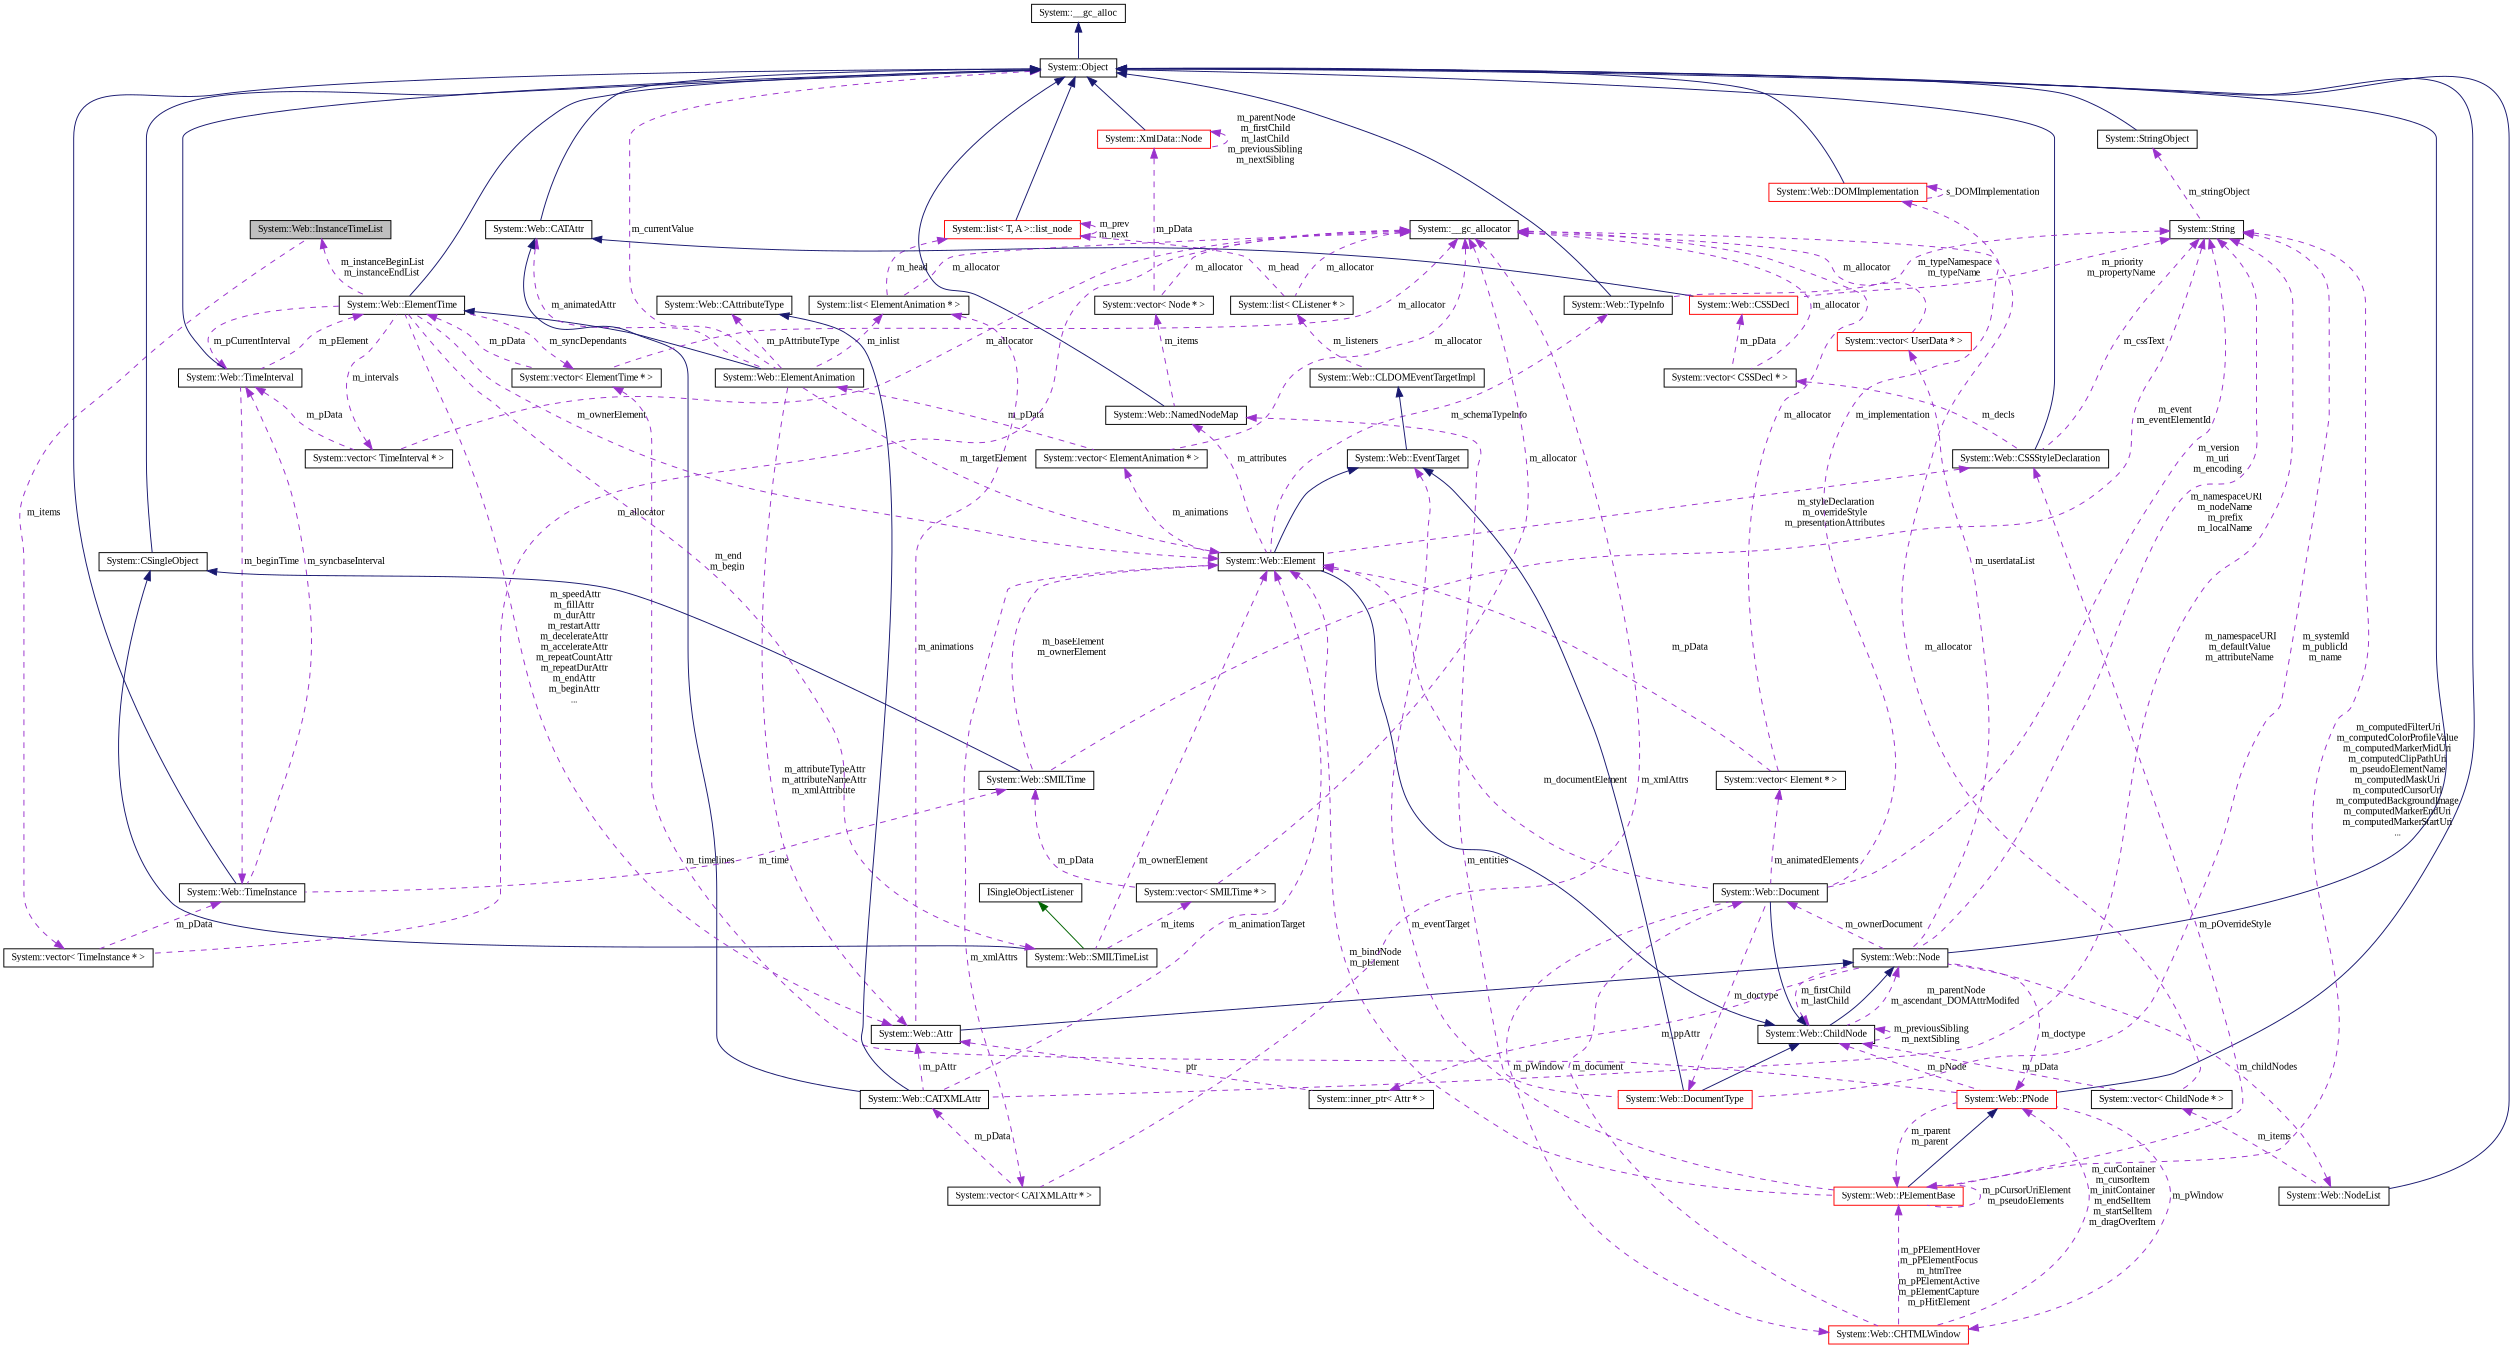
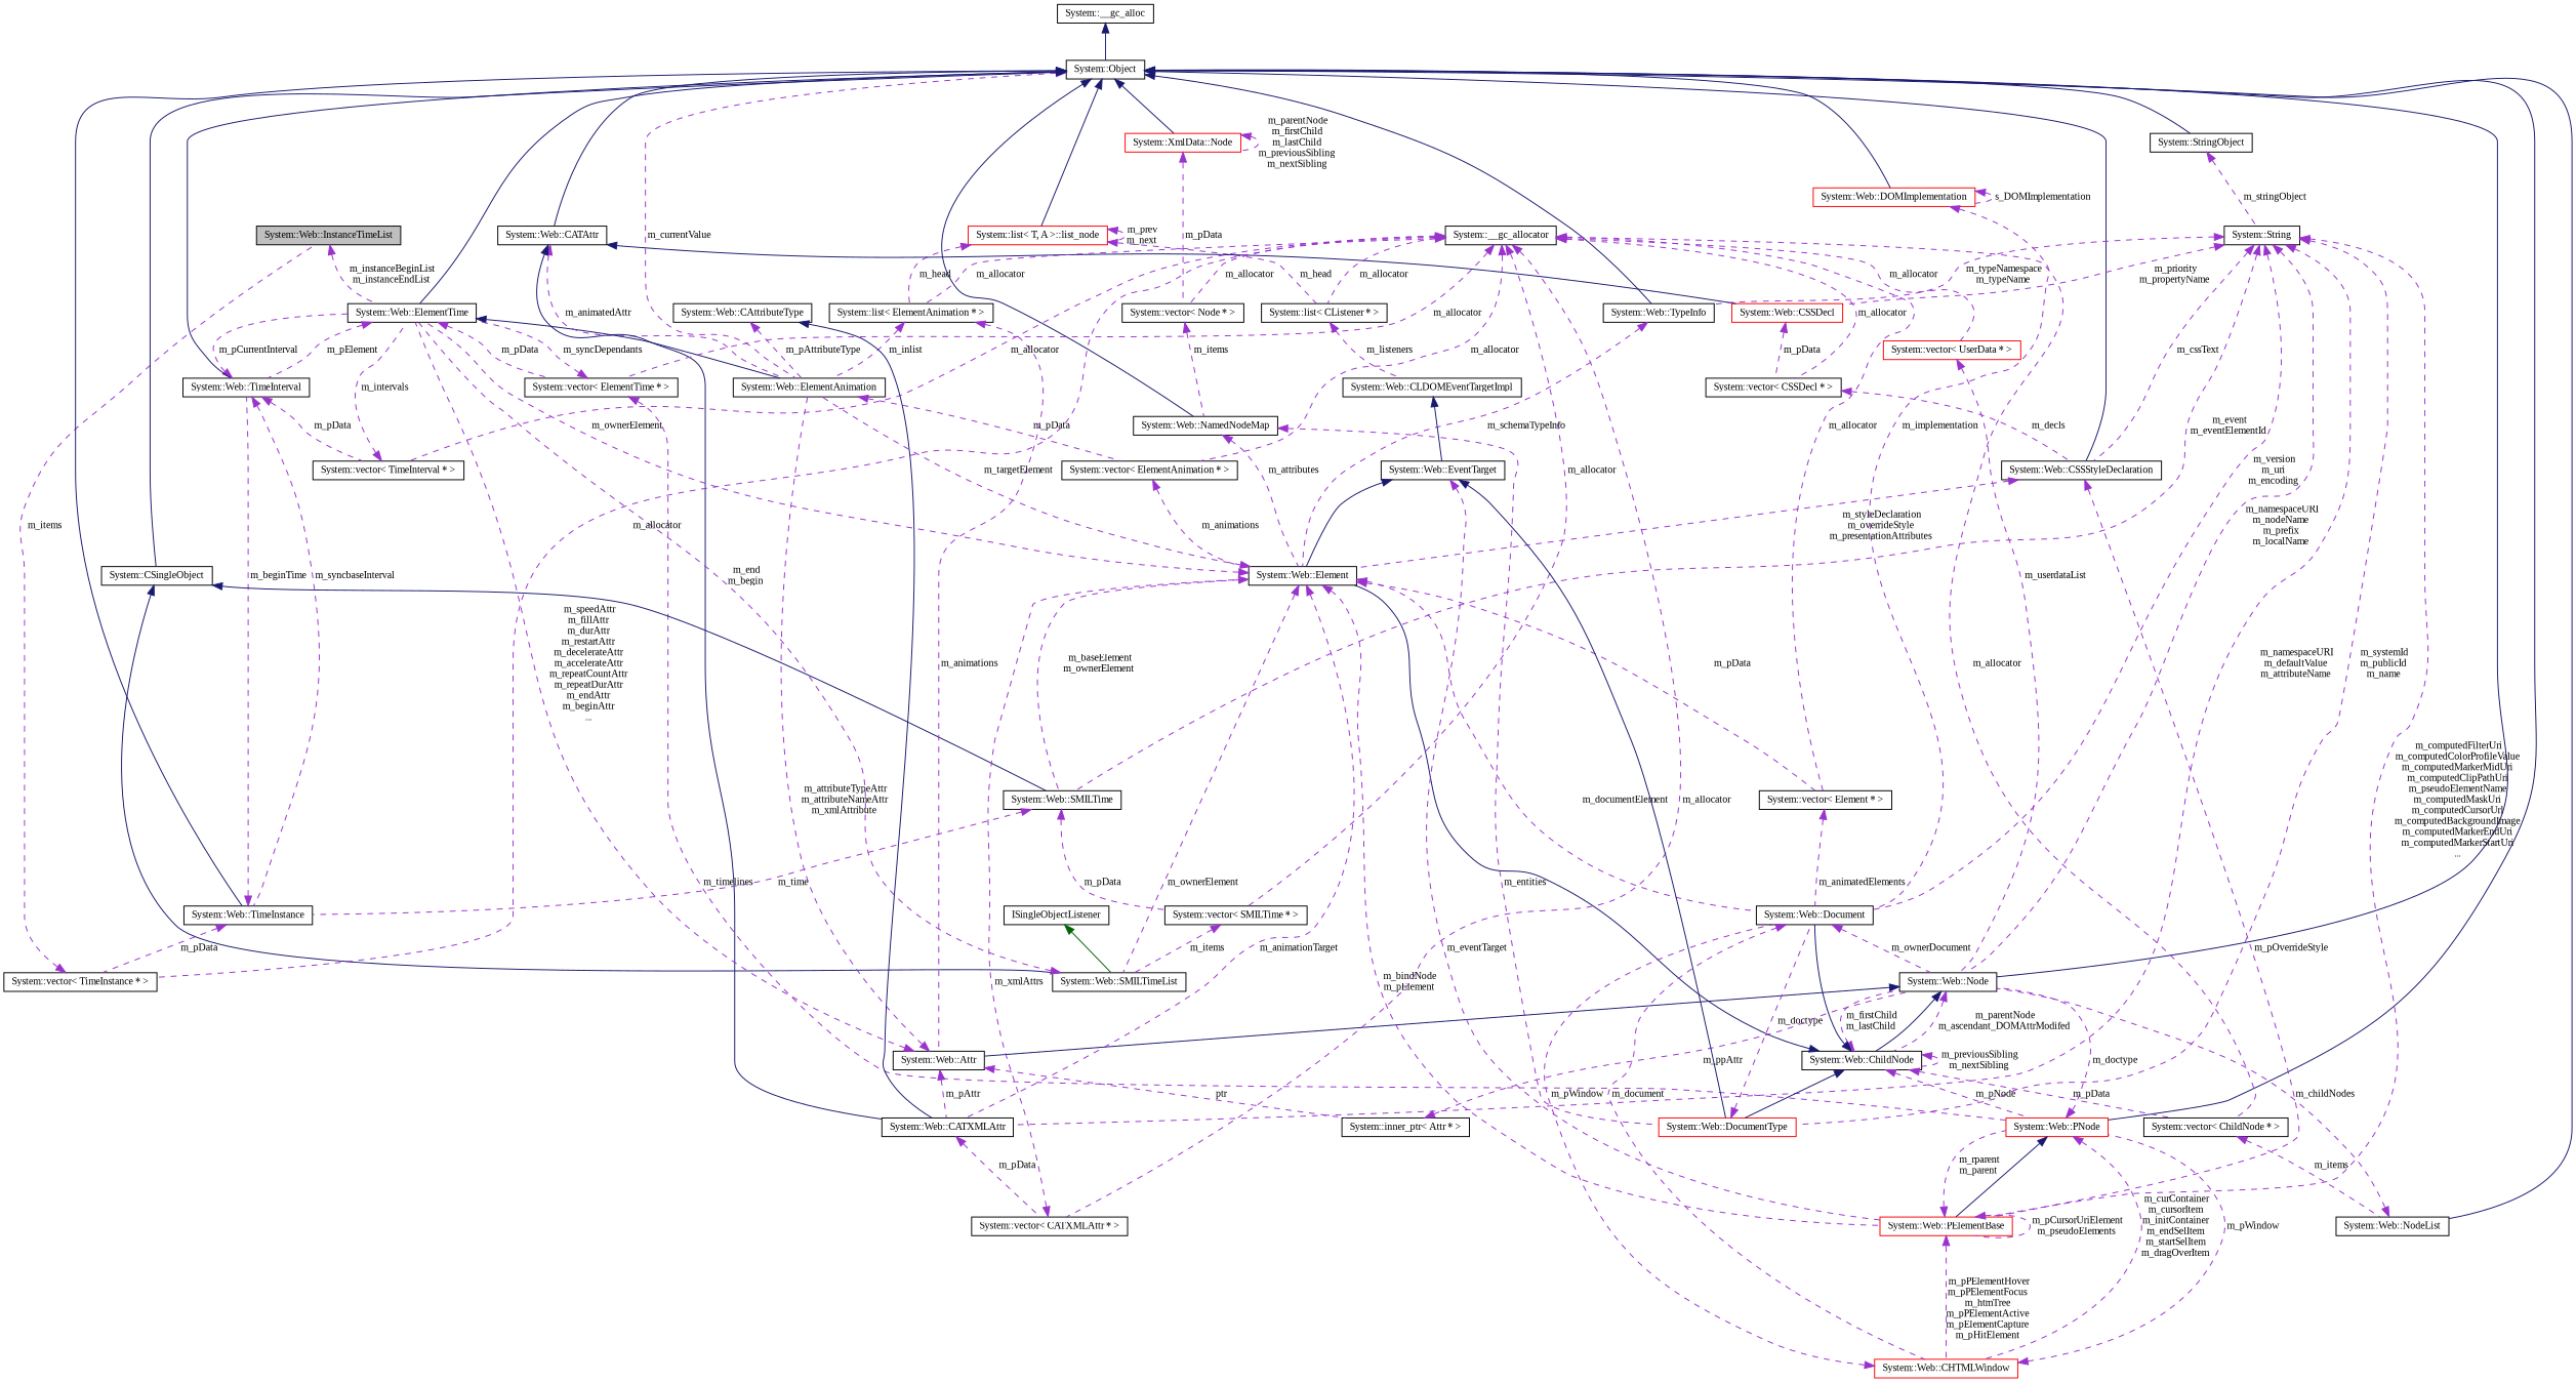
  digraph {
    fontname="Liberation Serif"
    node [color=black fillcolor=white fontname="Liberation Serif" fontsize=10 shape=record style=filled]
    edge [color=darkorchid3 dir=back fontname="Liberation Serif" fontsize=10 labelfontname=Helvetica labelfontsize=10 style=dashed]
    n1 [fillcolor=grey75 fontcolor=black height=0.2 label="System::Web::InstanceTimeList" width=0.4]
    n2 [height=0.2 label="System::Web::ElementTime" width=0.4]
    n3 [height=0.2 label="System::Web::TimeInterval" width=0.4]
    n4 [height=0.2 label="System::Web::ElementAnimation" width=0.4]
    n5 [height=0.2 label="System::vector\< ElementTime * \>" width=0.4]
    n6 [height=0.2 label="System::vector\< TimeInstance * \>" width=0.4]
    n7 [height=0.2 label="System::Web::TimeInstance" width=0.4]
    n8 [height=0.2 label="System::vector\< TimeInterval * \>" width=0.4]
    n9 [height=0.2 label="System::Object" width=0.4]
    n10 [height=0.2 label="System::CSingleObject" width=0.4]
    n11 [height=0.2 label="System::StringObject" width=0.4]
    n12 [height=0.2 label="System::Web::Node" width=0.4]
    n13 [height=0.2 label="System::Web::NodeList" width=0.4]
    n14 [color=red height=0.2 label="System::Web::DOMImplementation" width=0.4]
    n15 [color=red height=0.2 label="System::list\< T, A \>::list_node" width=0.4]
    n16 [height=0.2 label="System::Web::NamedNodeMap" width=0.4]
    n17 [color=red height=0.2 label="System::XmlData::Node" width=0.4]
    n18 [color=red height=0.2 label="System::Web::PNode" width=0.4]
    n19 [height=0.2 label="System::Web::CSSStyleDeclaration" width=0.4]
    n20 [height=0.2 label="System::Web::CATAttr" width=0.4]
    n21 [height=0.2 label="System::Web::TypeInfo" width=0.4]
    n22 [height=0.2 label="System::Web::SMILTimeList" width=0.4]
    n23 [height=0.2 label="System::Web::SMILTime" width=0.4]
    n24 [height=0.2 label="System::String" width=0.4]
    n25 [height=0.2 label="System::Web::ChildNode" width=0.4]
    n26 [height=0.2 label="System::Web::Attr" width=0.4]
    n27 [height=0.2 label="System::Web::Document" width=0.4]
    n28 [height=0.2 label="System::list\< CListener * \>" width=0.4]
    n29 [height=0.2 label="System::list\< ElementAnimation * \>" width=0.4]
    n30 [color=red height=0.2 label="System::Web::DocumentType" width=0.4]
    n31 [height=0.2 label="System::Web::Element" width=0.4]
    n32 [height=0.2 label="System::vector\< Node * \>" width=0.4]
    n33 [color=red height=0.2 label="System::Web::PElementBase" width=0.4]
    n34 [color=red height=0.2 label="System::Web::CHTMLWindow" width=0.4]
    n35 [color=red height=0.2 label="System::Web::CSSDecl" width=0.4]
    n36 [height=0.2 label="System::Web::CATXMLAttr" width=0.4]
    n37 [height=0.2 label="System::vector\< ElementAnimation * \>" width=0.4]
    n38 [height=0.2 label="System::__gc_alloc" width=0.4]
    n39 [height=0.2 label="System::vector\< SMILTime * \>" width=0.4]
    n40 [height=0.2 label=ISingleObjectListener width=0.4]
    n41 [height=0.2 label="System::vector\< CSSDecl * \>" width=0.4]
    n42 [height=0.2 label="System::vector\< CATXMLAttr * \>" width=0.4]
    n43 [height=0.2 label="System::vector\< Element * \>" width=0.4]
    n44 [height=0.2 label="System::vector\< ChildNode * \>" width=0.4]
    n45 [height=0.2 label="System::inner_ptr\< Attr * \>" width=0.4]
    n46 [height=0.2 label="System::__gc_allocator" width=0.4]
    n47 [color=red height=0.2 label="System::vector\< UserData * \>" width=0.4]
    n48 [height=0.2 label="System::Web::CLDOMEventTargetImpl" width=0.4]
    n49 [height=0.2 label="System::Web::EventTarget" width=0.4]
    n50 [height=0.2 label="System::Web::CAttributeType" width=0.4]
    n1 -> n2 [label=" m_instanceBeginList\nm_instanceEndList"]
    n2 -> n3 [label=" m_pElement"]
    n2 -> n4 [color=midnightblue style=solid]
    n2 -> n5 [label=" m_pData"]
    n3 -> n2 [label=" m_pCurrentInterval"]
    n3 -> n7 [label=" m_syncbaseInterval"]
    n3 -> n8 [label=" m_pData"]
    n4 -> n37 [label=" m_pData"]
    n5 -> n2 [label=" m_syncDependants"]
    n5 -> n18 [label=" m_timelines"]
    n6 -> n1 [label=" m_items"]
    n7 -> n3 [label=" m_beginTime"]
    n7 -> n6 [label=" m_pData"]
    n8 -> n2 [label=" m_intervals"]
    n9 -> n2 [color=midnightblue style=solid]
    n9 -> n3 [color=midnightblue style=solid]
    n9 -> n4 [label=" m_currentValue"]
    n9 -> n7 [color=midnightblue style=solid]
    n9 -> n10 [color=midnightblue style=solid]
    n9 -> n11 [color=midnightblue style=solid]
    n9 -> n12 [color=midnightblue style=solid]
    n9 -> n13 [color=midnightblue style=solid]
    n9 -> n14 [color=midnightblue style=solid]
    n9 -> n15 [color=midnightblue style=solid]
    n9 -> n16 [color=midnightblue style=solid]
    n9 -> n17 [color=midnightblue style=solid]
    n9 -> n18 [color=midnightblue style=solid]
    n9 -> n19 [color=midnightblue style=solid]
    n9 -> n20 [color=midnightblue style=solid]
    n9 -> n21 [color=midnightblue style=solid]
    n10 -> n22 [color=midnightblue style=solid]
    n10 -> n23 [color=midnightblue style=solid]
    n11 -> n24 [label=" m_stringObject"]
    n12 -> n25 [color=midnightblue style=solid]
    n12 -> n25 [label=" m_parentNode\nm_ascendant_DOMAttrModifed"]
    n12 -> n26 [color=midnightblue style=solid]
    n13 -> n12 [label=" m_childNodes"]
    n14 -> n14 [label=" s_DOMImplementation"]
    n14 -> n27 [label=" m_implementation"]
    n15 -> n15 [label=" m_prev\nm_next"]
    n15 -> n28 [label=" m_head"]
    n15 -> n29 [label=" m_head"]
    n16 -> n30 [label=" m_entities"]
    n16 -> n31 [label=" m_attributes"]
    n17 -> n17 [label=" m_parentNode\nm_firstChild\nm_lastChild\nm_previousSibling\nm_nextSibling"]
    n17 -> n32 [label=" m_pData"]
    n18 -> n12 [label=" m_doctype"]
    n18 -> n33 [color=midnightblue style=solid]
    n18 -> n34 [label=" m_curContainer\nm_cursorItem\nm_initContainer\nm_endSelItem\nm_startSelItem\nm_dragOverItem"]
    n19 -> n31 [label=" m_styleDeclaration\nm_overrideStyle\nm_presentationAttributes"]
    n19 -> n33 [label=" m_pOverrideStyle"]
    n20 -> n4 [label=" m_animatedAttr"]
    n20 -> n35 [color=midnightblue style=solid]
    n20 -> n36 [color=midnightblue style=solid]
    n21 -> n31 [label=" m_schemaTypeInfo"]
    n22 -> n2 [label=" m_end\nm_begin"]
    n23 -> n7 [label=" m_time"]
    n23 -> n39 [label=" m_pData"]
    n24 -> n12 [label=" m_namespaceURI\nm_nodeName\nm_prefix\nm_localName"]
    n24 -> n19 [label=" m_cssText"]
    n24 -> n21 [label=" m_typeNamespace\nm_typeName"]
    n24 -> n23 [label=" m_event\nm_eventElementId"]
    n24 -> n27 [label=" m_version\nm_uri\nm_encoding"]
    n24 -> n30 [label=" m_systemId\nm_publicId\nm_name"]
    n24 -> n33 [label=" m_computedFilterUri\nm_computedColorProfileValue\nm_computedMarkerMidUri\nm_computedClipPathUri\nm_pseudoElementName\nm_computedMaskUri\nm_computedCursorUrl\nm_computedBackgroundImage\nm_computedMarkerEndUri\nm_computedMarkerStartUri\n..."]
    n24 -> n35 [label=" m_priority\nm_propertyName"]
    n24 -> n36 [label=" m_namespaceURI\nm_defaultValue\nm_attributeName"]
    n25 -> n12 [label=" m_firstChild\nm_lastChild"]
    n25 -> n18 [label=" m_pNode"]
    n25 -> n25 [label=" m_previousSibling\nm_nextSibling"]
    n25 -> n27 [color=midnightblue style=solid]
    n25 -> n30 [color=midnightblue style=solid]
    n25 -> n31 [color=midnightblue style=solid]
    n25 -> n44 [label=" m_pData"]
    n26 -> n2 [label=" m_speedAttr\nm_fillAttr\nm_durAttr\nm_restartAttr\nm_decelerateAttr\nm_accelerateAttr\nm_repeatCountAttr\nm_repeatDurAttr\nm_endAttr\nm_beginAttr\n..."]
    n26 -> n4 [label=" m_attributeTypeAttr\nm_attributeNameAttr\nm_xmlAttribute"]
    n26 -> n36 [label=" m_pAttr"]
    n26 -> n45 [label=" ptr"]
    n27 -> n12 [label=" m_ownerDocument"]
    n27 -> n34 [label=" m_document"]
    n28 -> n48 [label=" m_listeners"]
    n29 -> n4 [label=" m_inlist"]
    n29 -> n26 [label=" m_animations"]
    n30 -> n27 [label=" m_doctype"]
    n31 -> n2 [label=" m_ownerElement"]
    n31 -> n4 [label=" m_targetElement"]
    n31 -> n22 [label=" m_ownerElement"]
    n31 -> n23 [label=" m_baseElement\nm_ownerElement"]
    n31 -> n27 [label=" m_documentElement"]
    n31 -> n33 [label=" m_bindNode\nm_pElement"]
    n31 -> n36 [label=" m_animationTarget"]
    n31 -> n43 [label=" m_pData"]
    n32 -> n16 [label=" m_items"]
    n33 -> n18 [label=" m_rparent\nm_parent"]
    n33 -> n33 [label=" m_pCursorUriElement\nm_pseudoElements"]
    n33 -> n34 [label=" m_pPElementHover\nm_pPElementFocus\nm_htmTree\nm_pPElementActive\nm_pElementCapture\nm_pHitElement"]
    n34 -> n18 [label=" m_pWindow"]
    n34 -> n27 [label=" m_pWindow"]
    n35 -> n41 [label=" m_pData"]
    n36 -> n42 [label=" m_pData"]
    n37 -> n31 [label=" m_animations"]
    n38 -> n9 [color=midnightblue style=solid]
    n39 -> n22 [label=" m_items"]
    n40 -> n22 [color=darkgreen style=solid]
    n41 -> n19 [label=" m_decls"]
    n42 -> n31 [label=" m_xmlAttrs"]
    n43 -> n27 [label=" m_animatedElements"]
    n44 -> n13 [label=" m_items"]
    n45 -> n12 [label=" m_ppAttr"]
    n46 -> n5 [label=" m_allocator"]
    n46 -> n6 [label=" m_allocator"]
    n46 -> n8 [label=" m_allocator"]
    n46 -> n28 [label=" m_allocator"]
    n46 -> n29 [label=" m_allocator"]
    n46 -> n32 [label=" m_allocator"]
    n46 -> n37 [label=" m_allocator"]
    n46 -> n39 [label=" m_allocator"]
    n46 -> n41 [label=" m_allocator"]
-   n46 -> n42 [label=" m_xmlAttrs"]
+   n46 -> n42 [label=" m_allocator"]
    n46 -> n43 [label=" m_allocator"]
    n46 -> n44 [label=" m_allocator"]
    n46 -> n47 [label=" m_allocator"]
    n47 -> n12 [label=" m_userdataList"]
    n48 -> n49 [color=midnightblue style=solid]
    n49 -> n30 [color=midnightblue style=solid]
    n49 -> n31 [color=midnightblue style=solid]
    n49 -> n33 [label=" m_eventTarget"]
    n50 -> n4 [label=" m_pAttributeType"]
    n50 -> n36 [color=midnightblue style=solid]
  }
